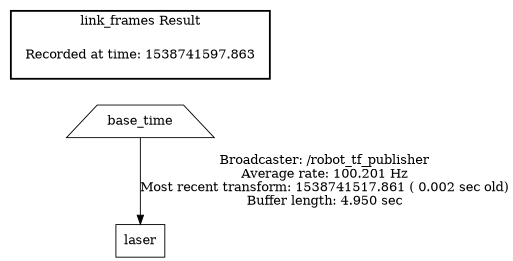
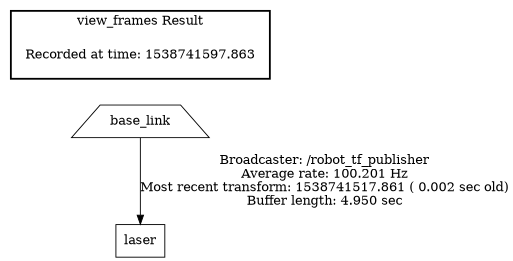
  digraph {
    n1 [label="Recorded at time: 1538741597.863" shape=plaintext]
-   base_link [shape=trapezium label=base_time]
+   base_link [shape=trapezium]
    laser [shape=box]
    subgraph cluster_1 {
      color=black
-     label="link_frames Result"
+     label="view_frames Result"
      style=bold
      n1
    }
    n1 -> base_link [style=invis]
    base_link -> laser [label="Broadcaster: /robot_tf_publisher\nAverage rate: 100.201 Hz\nMost recent transform: 1538741517.861 ( 0.002 sec old)\nBuffer length: 4.950 sec\n"]
  }
